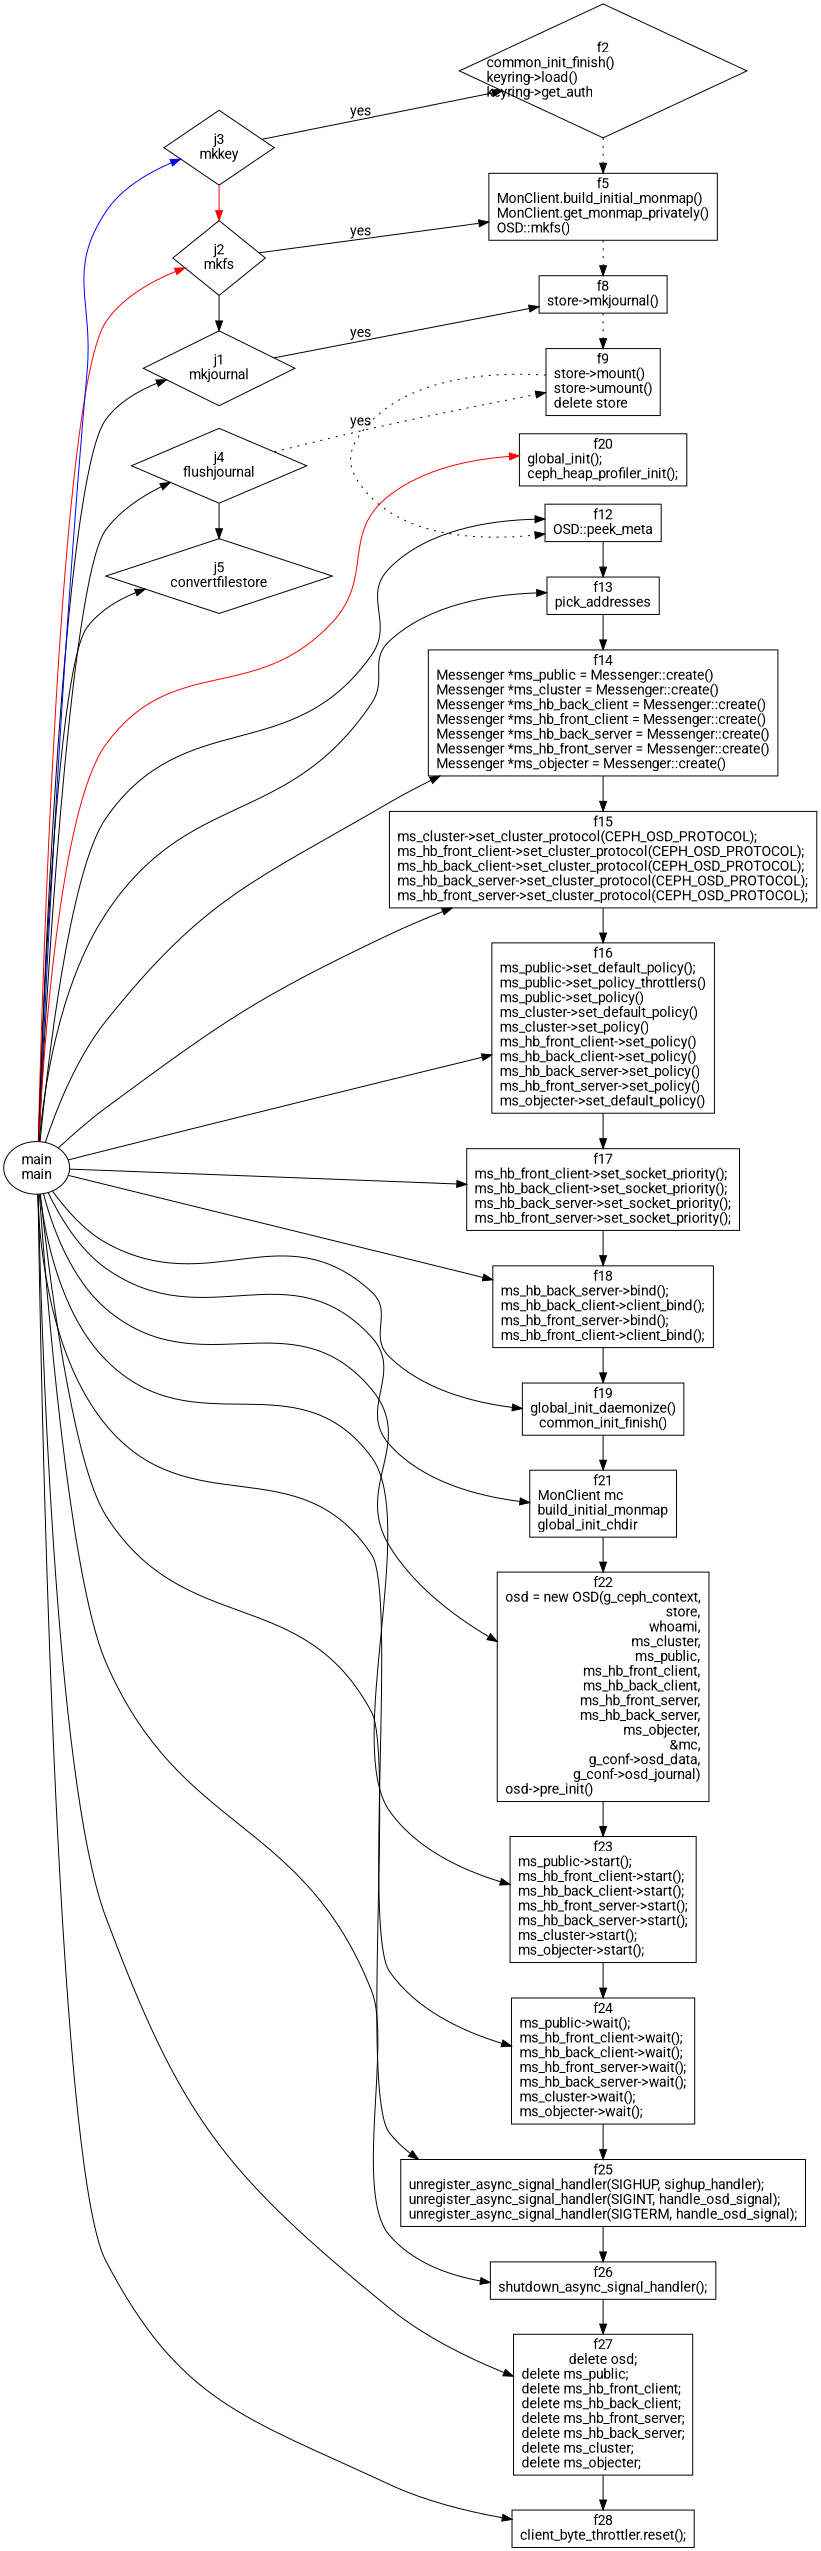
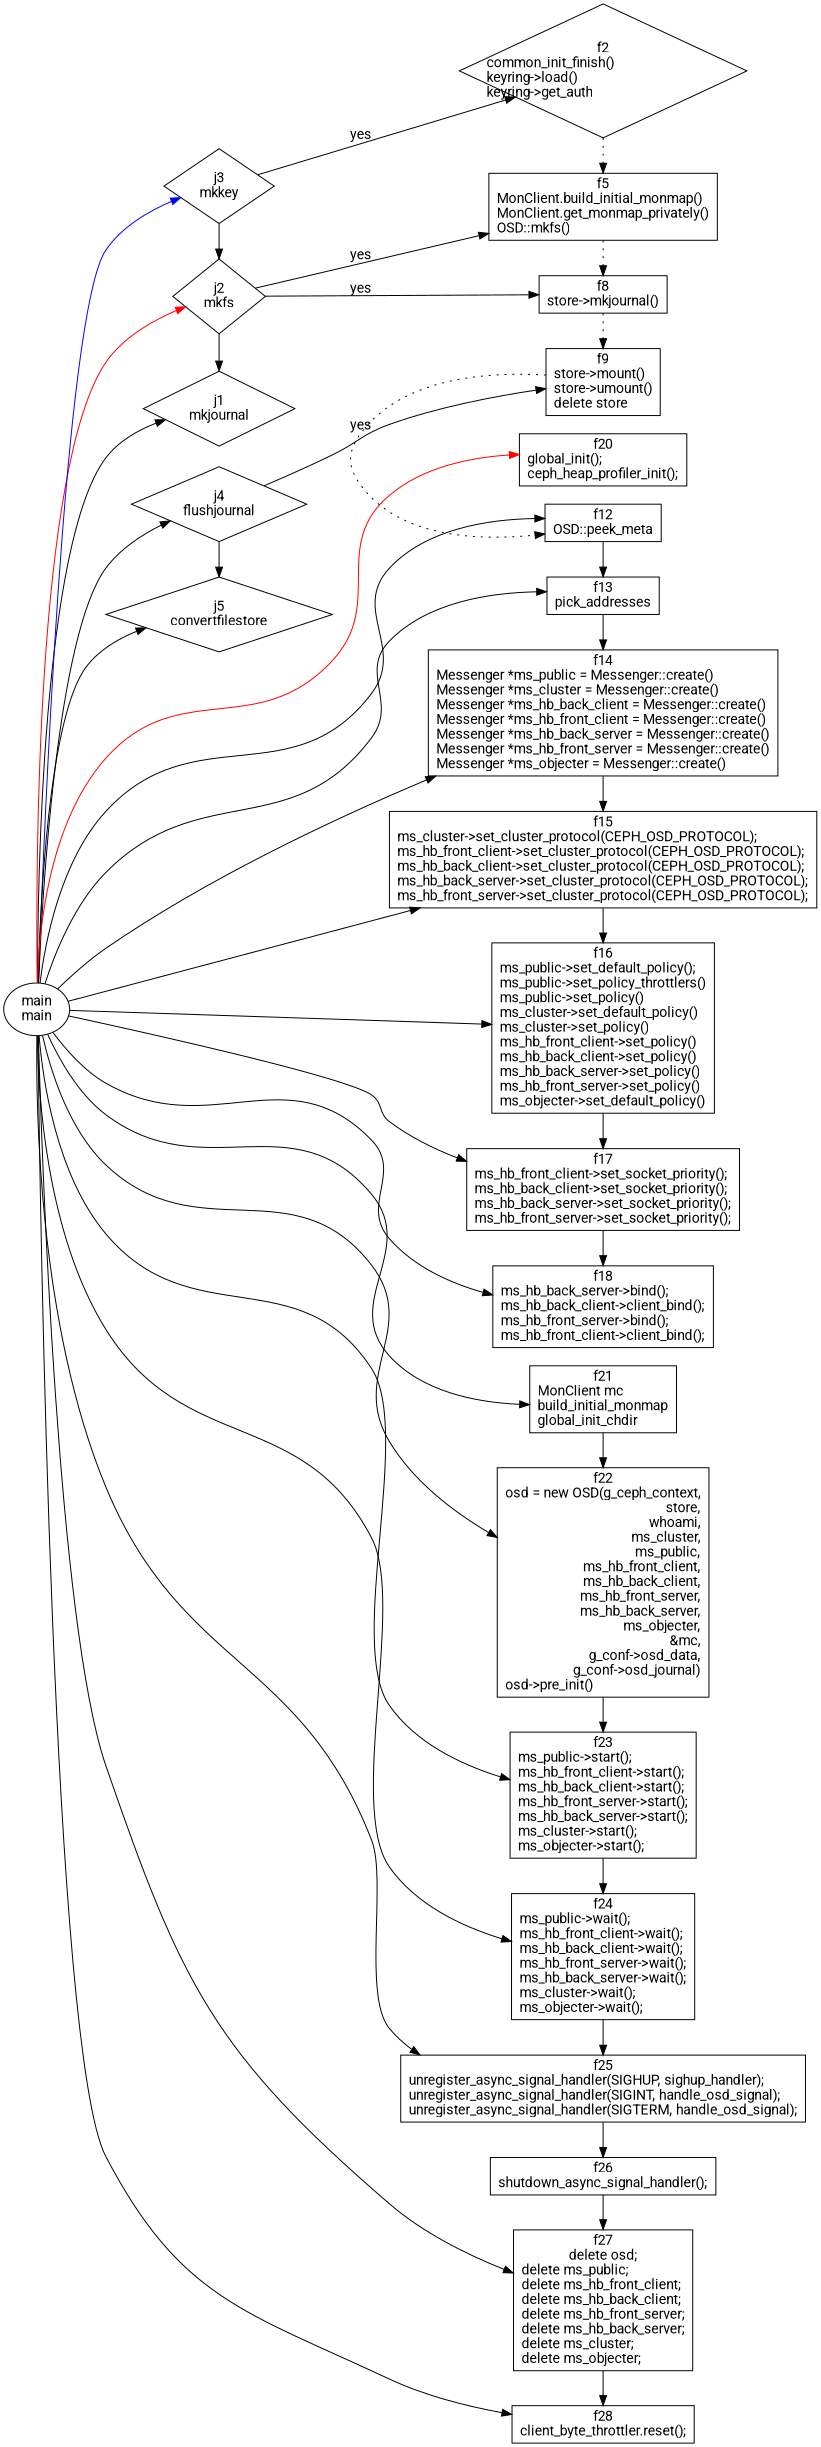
  digraph {
    fontname=Roboto
    rankdir=LR
    node [fontname=Roboto shape=box]
    edge [fontname=Roboto]
    main [label="\N\nmain" shape=""]
    j1 [label="\N\nmkjournal" shape=diamond]
    j2 [label="\N\nmkfs" shape=diamond]
    j3 [label="\N\nmkkey" shape=diamond]
    j4 [label="\N\nflushjournal" shape=diamond]
    j5 [label="\N\nconvertfilestore" shape=diamond]
    f20 [label="\N\nglobal_init();\lceph_heap_profiler_init();\l"]
    f2 [label="\N\ncommon_init_finish()\lkeyring->load()\lkeyring->get_auth\l" shape=diamond]
    f5 [label="\N\nMonClient.build_initial_monmap()\lMonClient.get_monmap_privately()\lOSD::mkfs()\l"]
    f8 [label="\N\nstore->mkjournal()"]
    f9 [label="\N\nstore->mount()\lstore->umount()\ldelete store\l"]
    f12 [label="\N\nOSD::peek_meta"]
    f13 [label="\N\npick_addresses"]
    f14 [label="\N\nMessenger *ms_public = Messenger::create()\lMessenger *ms_cluster = Messenger::create()\lMessenger *ms_hb_back_client = Messenger::create()\lMessenger *ms_hb_front_client = Messenger::create()\lMessenger *ms_hb_back_server = Messenger::create()\lMessenger *ms_hb_front_server = Messenger::create()\lMessenger *ms_objecter = Messenger::create()\l"]
    f15 [label="\N\nms_cluster->set_cluster_protocol(CEPH_OSD_PROTOCOL);\lms_hb_front_client->set_cluster_protocol(CEPH_OSD_PROTOCOL);\lms_hb_back_client->set_cluster_protocol(CEPH_OSD_PROTOCOL);\lms_hb_back_server->set_cluster_protocol(CEPH_OSD_PROTOCOL);\lms_hb_front_server->set_cluster_protocol(CEPH_OSD_PROTOCOL);\l"]
    f16 [label="\N\nms_public->set_default_policy();\lms_public->set_policy_throttlers()\lms_public->set_policy()\lms_cluster->set_default_policy()\lms_cluster->set_policy()\lms_hb_front_client->set_policy()\lms_hb_back_client->set_policy()\lms_hb_back_server->set_policy()\lms_hb_front_server->set_policy()\lms_objecter->set_default_policy()\l"]
    f17 [label="\N\nms_hb_front_client->set_socket_priority();\lms_hb_back_client->set_socket_priority();\lms_hb_back_server->set_socket_priority();\lms_hb_front_server->set_socket_priority();\l"]
    f18 [label="\N\nms_hb_back_server->bind();\lms_hb_back_client->client_bind();\lms_hb_front_server->bind();\lms_hb_front_client->client_bind();\l"]
-   f19 [label="\N\nglobal_init_daemonize()\lcommon_init_finish()"]
    f21 [label="\N\nMonClient mc\lbuild_initial_monmap\lglobal_init_chdir\l"]
    f22 [label="\N\nosd = new OSD(g_ceph_context,\lstore,\rwhoami,\rms_cluster,\rms_public,\rms_hb_front_client,\rms_hb_back_client,\rms_hb_front_server,\rms_hb_back_server,\rms_objecter,\r&mc,\rg_conf->osd_data,\rg_conf->osd_journal)\rosd->pre_init()\l"]
    f23 [label="\N\nms_public->start();\lms_hb_front_client->start();\lms_hb_back_client->start();\lms_hb_front_server->start();\lms_hb_back_server->start();\lms_cluster->start();\lms_objecter->start();\l"]
    f24 [label="\N\nms_public->wait();\lms_hb_front_client->wait();\lms_hb_back_client->wait();\lms_hb_front_server->wait();\lms_hb_back_server->wait();\lms_cluster->wait();\lms_objecter->wait();\l"]
    f25 [label="\N\nunregister_async_signal_handler(SIGHUP, sighup_handler);\lunregister_async_signal_handler(SIGINT, handle_osd_signal);\lunregister_async_signal_handler(SIGTERM, handle_osd_signal);\l"]
    f26 [label="\N\nshutdown_async_signal_handler();\l"]
    f27 [label="\N\ndelete osd;\ndelete ms_public;\ldelete ms_hb_front_client;\ldelete ms_hb_back_client;\ldelete ms_hb_front_server;\ldelete ms_hb_back_server;\ldelete ms_cluster;\ldelete ms_objecter;\l"]
    f28 [label="\N\nclient_byte_throttler.reset();\l"]
    subgraph sub_1 {
      rank=same
      main
    }
    subgraph sub_2 {
      rank=same
      j1
      j2
      j3
      j4
      j5
    }
    subgraph sub_3 {
      rank=same
      f20
      f2
      f5
      f8
      f9
      f12
      f13
      f14
      f15
      f16
      f17
      f18
-     f19
      f21
      f22
      f23
      f24
      f25
      f26
      f27
      f28
    }
    subgraph sub_4 {
      rank=same
      j1
      j2
      j3
      j4
      j5
    }
    subgraph sub_5 {
      rank=same
      f20
      f2
      f5
      f8
      f9
      f12
      f13
      f14
      f15
      f16
      f17
      f18
-     f19
      f21
      f22
      f23
      f24
      f25
      f26
      f27
      f28
    }
    main -> j1
    main -> j2 [color=red]
    main -> j3 [color=blue]
    main -> j4
    main -> j5
    main -> f20 [color=red]
    main -> f12
    main -> f13
    main -> f14
    main -> f15
    main -> f16
    main -> f17
    main -> f18
-   main -> f19
    main -> f21
    main -> f22
    main -> f23
    main -> f24
    main -> f25
-   main -> f26
    main -> f27
    main -> f28
-   j1 -> f8 [label=yes]
+   j2 -> f8 [label=yes]
    j2 -> j1
    j2 -> f5 [label=yes]
-   j3 -> j2 [color=red]
+   j3 -> j2
    j3 -> f2 [label=yes]
    j4 -> j5
-   j4 -> f9 [label=yes style=dotted]
+   j4 -> f9 [label=yes]
    f2 -> f5 [style=dotted]
    f5 -> f8 [style=dotted]
    f8 -> f9 [style=dotted]
    f9 -> f12 [style=dotted]
    f12 -> f13
    f13 -> f14
    f14 -> f15
    f15 -> f16
    f16 -> f17
    f17 -> f18
-   f18 -> f19
-   f19 -> f21
    f21 -> f22
    f22 -> f23
    f23 -> f24
    f24 -> f25
    f25 -> f26
    f26 -> f27
    f27 -> f28
  }
